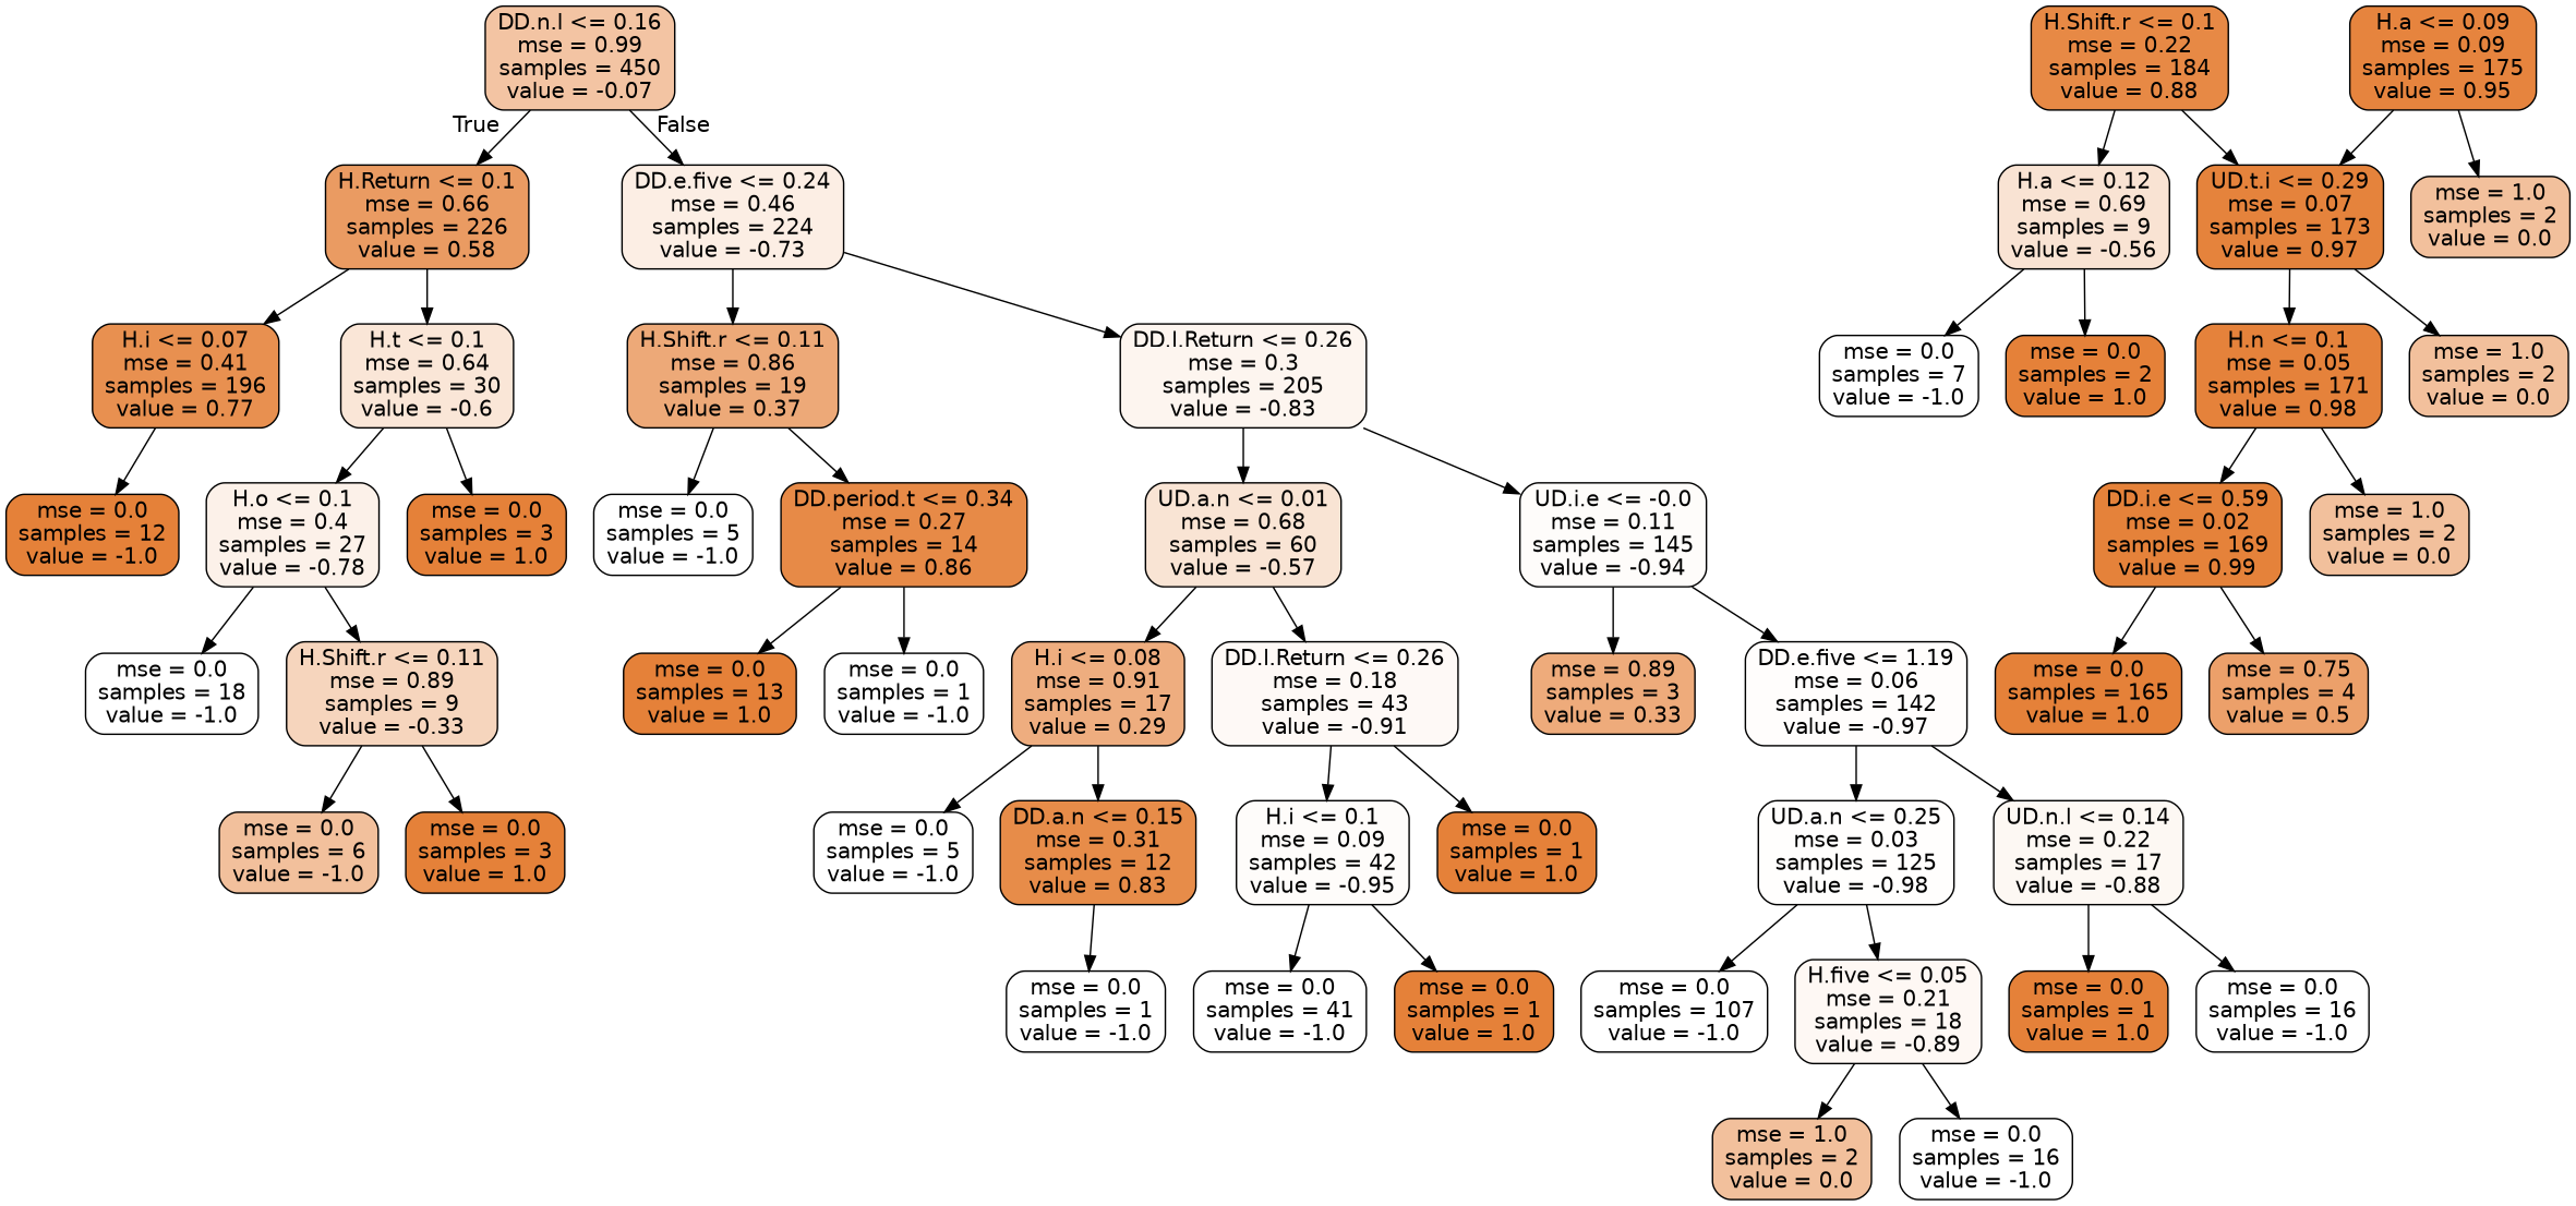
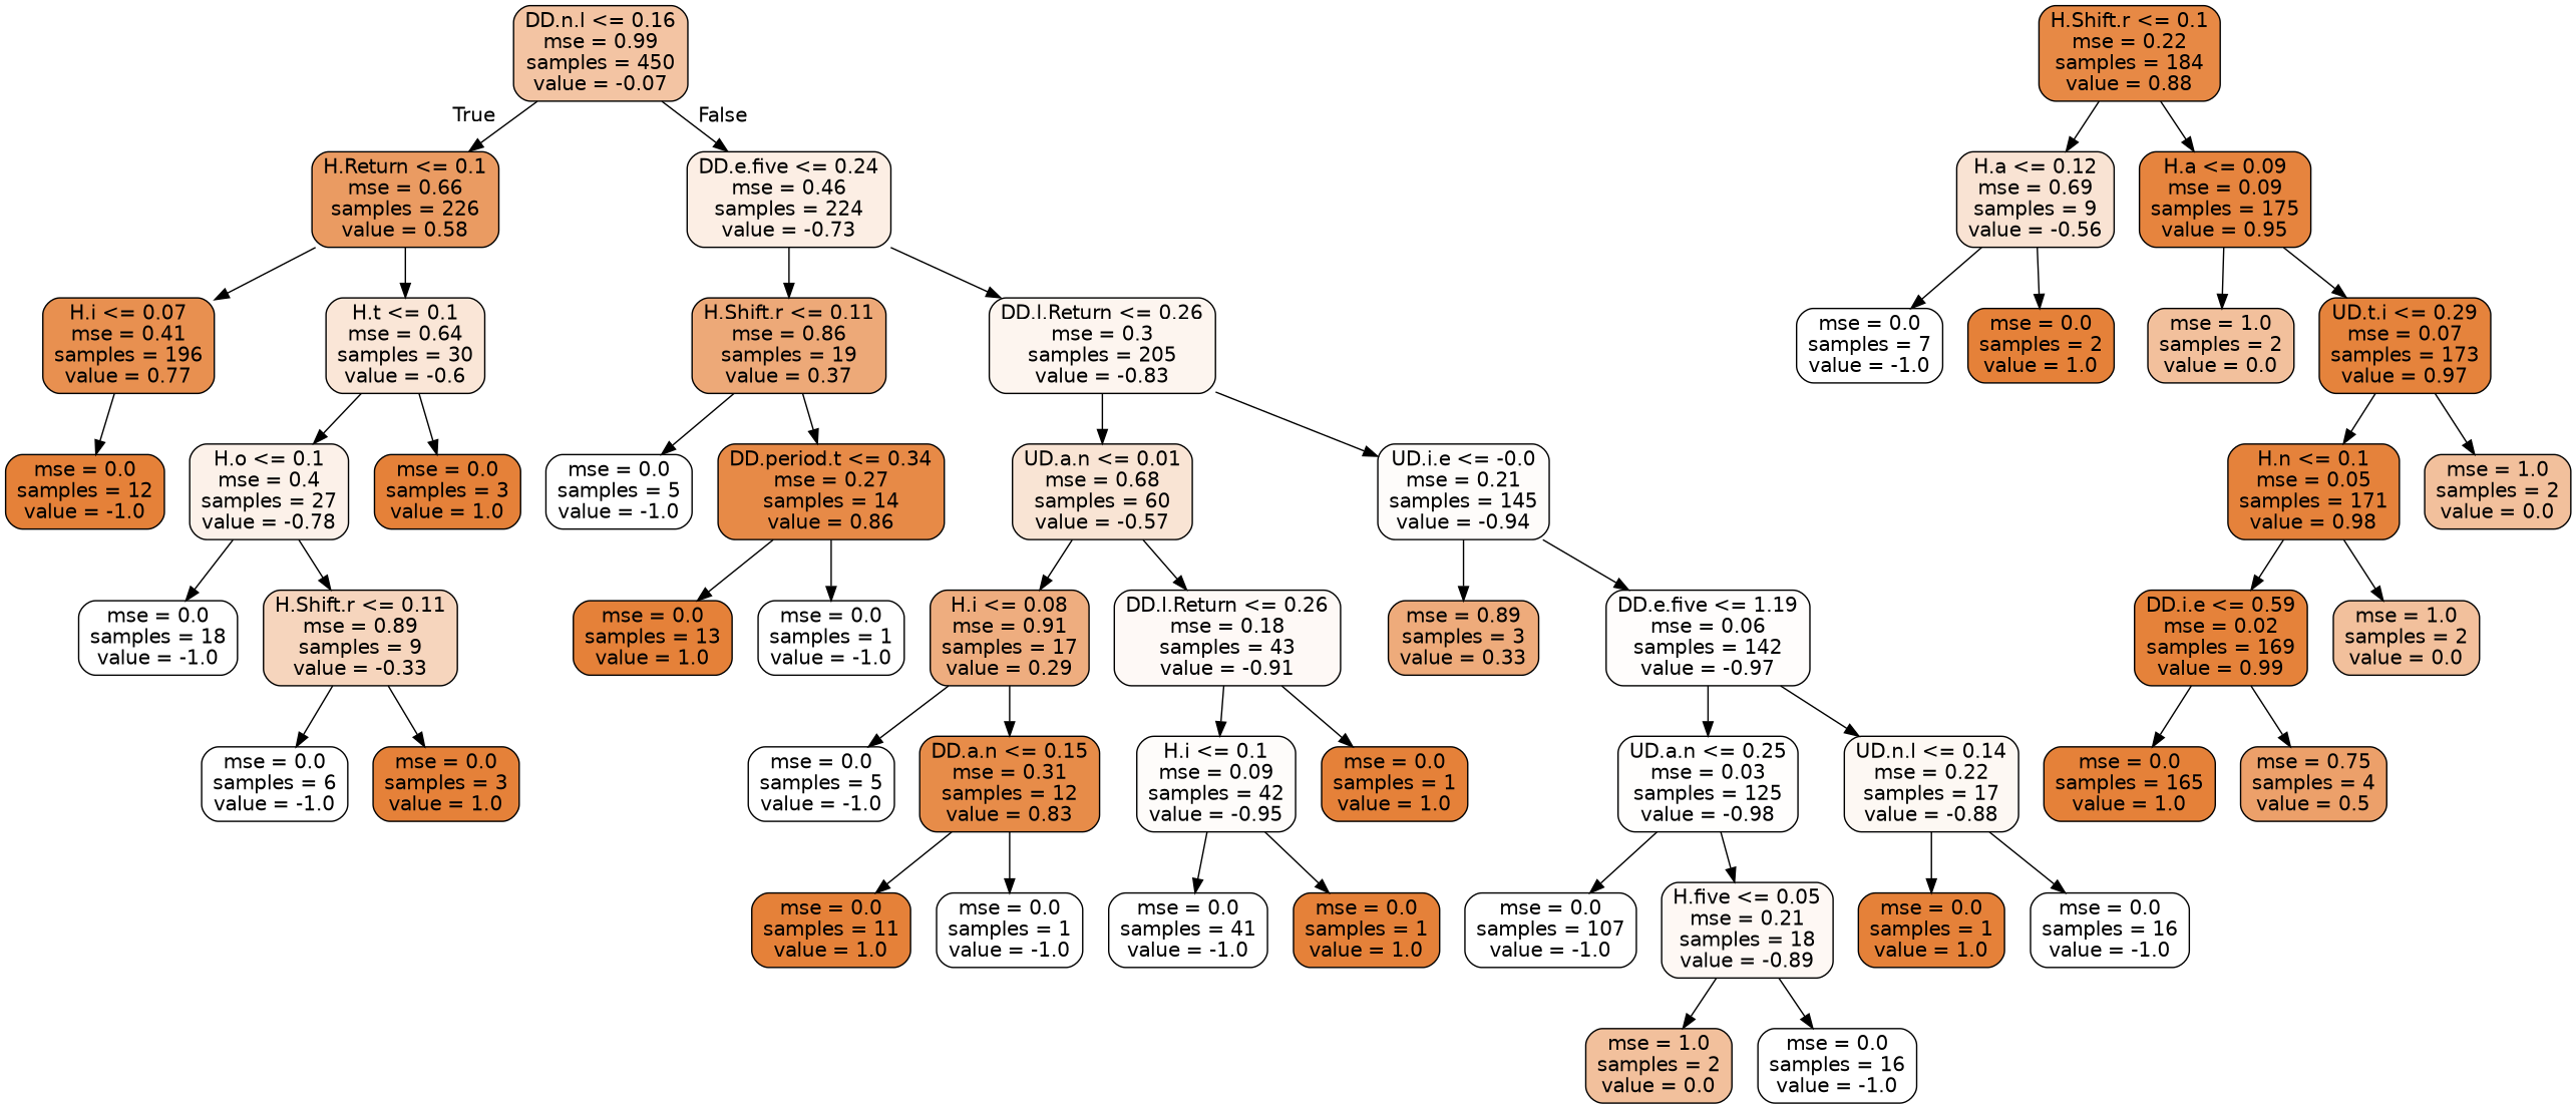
  digraph {
    node [color=black fillcolor="#ffffff" fontname=helvetica shape=box style="filled, rounded"]
    edge [fontname=helvetica]
    n1 [fillcolor="#f3c4a3" label="DD.n.l <= 0.16\nmse = 0.99\nsamples = 450\nvalue = -0.07"]
    n2 [fillcolor="#ea9b62" label="H.Return <= 0.1\nmse = 0.66\nsamples = 226\nvalue = 0.58"]
    n3 [fillcolor="#fceee4" label="DD.e.five <= 0.24\nmse = 0.46\nsamples = 224\nvalue = -0.73"]
    n4 [fillcolor="#e89050" label="H.i <= 0.07\nmse = 0.41\nsamples = 196\nvalue = 0.77"]
    n5 [fillcolor="#fae6d7" label="H.t <= 0.1\nmse = 0.64\nsamples = 30\nvalue = -0.6"]
    n6 [fillcolor="#eda978" label="H.Shift.r <= 0.11\nmse = 0.86\nsamples = 19\nvalue = 0.37"]
    n7 [fillcolor="#fdf5ef" label="DD.l.Return <= 0.26\nmse = 0.3\nsamples = 205\nvalue = -0.83"]
    n8 [fillcolor="#e58139" label="mse = 0.0\nsamples = 12\nvalue = -1.0"]
    n9 [fillcolor="#fcf1e9" label="H.o <= 0.1\nmse = 0.4\nsamples = 27\nvalue = -0.78"]
    n10 [fillcolor="#e58139" label="mse = 0.0\nsamples = 3\nvalue = 1.0"]
    n11 [fillcolor="#e78945" label="H.Shift.r <= 0.1\nmse = 0.22\nsamples = 184\nvalue = 0.88"]
    n12 [fillcolor="#f9e3d3" label="H.a <= 0.12\nmse = 0.69\nsamples = 9\nvalue = -0.56"]
    n13 [fillcolor="#e6843e" label="H.a <= 0.09\nmse = 0.09\nsamples = 175\nvalue = 0.95"]
    n14 [label="mse = 0.0\nsamples = 7\nvalue = -1.0"]
    n15 [fillcolor="#e58139" label="mse = 0.0\nsamples = 2\nvalue = 1.0"]
    n16 [fillcolor="#f2c09c" label="mse = 1.0\nsamples = 2\nvalue = 0.0"]
    n17 [fillcolor="#e5833c" label="UD.t.i <= 0.29\nmse = 0.07\nsamples = 173\nvalue = 0.97"]
    n18 [fillcolor="#e5823b" label="H.n <= 0.1\nmse = 0.05\nsamples = 171\nvalue = 0.98"]
    n19 [fillcolor="#f2c09c" label="mse = 1.0\nsamples = 2\nvalue = 0.0"]
    n20 [fillcolor="#e5823a" label="DD.i.e <= 0.59\nmse = 0.02\nsamples = 169\nvalue = 0.99"]
    n21 [fillcolor="#f2c09c" label="mse = 1.0\nsamples = 2\nvalue = 0.0"]
    n22 [fillcolor="#e58139" label="mse = 0.0\nsamples = 165\nvalue = 1.0"]
    n23 [fillcolor="#eca06a" label="mse = 0.75\nsamples = 4\nvalue = 0.5"]
    n24 [label="mse = 0.0\nsamples = 18\nvalue = -1.0"]
    n25 [fillcolor="#f6d5bd" label="H.Shift.r <= 0.11\nmse = 0.89\nsamples = 9\nvalue = -0.33"]
-   n26 [fillcolor="#f2c09c" label="mse = 0.0\nsamples = 6\nvalue = -1.0"]
+   n26 [label="mse = 0.0\nsamples = 6\nvalue = -1.0"]
    n27 [fillcolor="#e58139" label="mse = 0.0\nsamples = 3\nvalue = 1.0"]
    n28 [label="mse = 0.0\nsamples = 5\nvalue = -1.0"]
    n29 [fillcolor="#e78a47" label="DD.period.t <= 0.34\nmse = 0.27\nsamples = 14\nvalue = 0.86"]
    n30 [fillcolor="#f9e4d4" label="UD.a.n <= 0.01\nmse = 0.68\nsamples = 60\nvalue = -0.57"]
-   n31 [fillcolor="#fefcfa" label="UD.i.e <= -0.0\nmse = 0.11\nsamples = 145\nvalue = -0.94"]
+   n31 [fillcolor="#fefcfa" label="UD.i.e <= -0.0\nmse = 0.21\nsamples = 145\nvalue = -0.94"]
    n32 [fillcolor="#e58139" label="mse = 0.0\nsamples = 13\nvalue = 1.0"]
    n33 [label="mse = 0.0\nsamples = 1\nvalue = -1.0"]
    n34 [fillcolor="#eead7f" label="H.i <= 0.08\nmse = 0.91\nsamples = 17\nvalue = 0.29"]
    n35 [fillcolor="#fef9f6" label="DD.l.Return <= 0.26\nmse = 0.18\nsamples = 43\nvalue = -0.91"]
    n36 [fillcolor="#eeab7b" label="mse = 0.89\nsamples = 3\nvalue = 0.33"]
    n37 [fillcolor="#fffdfc" label="DD.e.five <= 1.19\nmse = 0.06\nsamples = 142\nvalue = -0.97"]
    n38 [label="mse = 0.0\nsamples = 5\nvalue = -1.0"]
    n39 [fillcolor="#e78c49" label="DD.a.n <= 0.15\nmse = 0.31\nsamples = 12\nvalue = 0.83"]
    n40 [fillcolor="#fefcfa" label="H.i <= 0.1\nmse = 0.09\nsamples = 42\nvalue = -0.95"]
    n41 [fillcolor="#e58139" label="mse = 0.0\nsamples = 1\nvalue = 1.0"]
+   n42 [fillcolor="#e58139" label="mse = 0.0\nsamples = 11\nvalue = 1.0"]
    n43 [label="mse = 0.0\nsamples = 1\nvalue = -1.0"]
    n44 [label="mse = 0.0\nsamples = 41\nvalue = -1.0"]
    n45 [fillcolor="#e58139" label="mse = 0.0\nsamples = 1\nvalue = 1.0"]
    n46 [fillcolor="#fffefd" label="UD.a.n <= 0.25\nmse = 0.03\nsamples = 125\nvalue = -0.98"]
    n47 [fillcolor="#fdf8f3" label="UD.n.l <= 0.14\nmse = 0.22\nsamples = 17\nvalue = -0.88"]
    n48 [label="mse = 0.0\nsamples = 107\nvalue = -1.0"]
    n49 [fillcolor="#fef8f4" label="H.five <= 0.05\nmse = 0.21\nsamples = 18\nvalue = -0.89"]
    n50 [fillcolor="#e58139" label="mse = 0.0\nsamples = 1\nvalue = 1.0"]
    n51 [label="mse = 0.0\nsamples = 16\nvalue = -1.0"]
    n52 [fillcolor="#f2c09c" label="mse = 1.0\nsamples = 2\nvalue = 0.0"]
    n53 [label="mse = 0.0\nsamples = 16\nvalue = -1.0"]
    n1 -> n2 [headlabel=True labelangle=45 labeldistance=2.5]
    n1 -> n3 [headlabel=False labelangle=-45 labeldistance=2.5]
    n2 -> n4
    n2 -> n5
    n3 -> n6
    n3 -> n7
    n4 -> n8
    n5 -> n9
    n5 -> n10
    n6 -> n28
    n6 -> n29
    n7 -> n30
    n7 -> n31
    n9 -> n24
    n9 -> n25
    n11 -> n12
-   n11 -> n17
+   n11 -> n13
    n12 -> n14
    n12 -> n15
    n13 -> n16
    n13 -> n17
    n17 -> n18
    n17 -> n19
    n18 -> n20
    n18 -> n21
    n20 -> n22
    n20 -> n23
    n25 -> n26
    n25 -> n27
    n29 -> n32
    n29 -> n33
    n30 -> n34
    n30 -> n35
    n31 -> n36
    n31 -> n37
    n34 -> n38
    n34 -> n39
    n35 -> n40
    n35 -> n41
    n37 -> n46
    n37 -> n47
+   n39 -> n42
    n39 -> n43
    n40 -> n44
    n40 -> n45
    n46 -> n48
    n46 -> n49
    n47 -> n50
    n47 -> n51
    n49 -> n52
    n49 -> n53
  }
